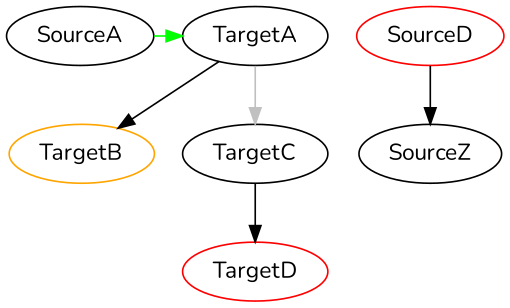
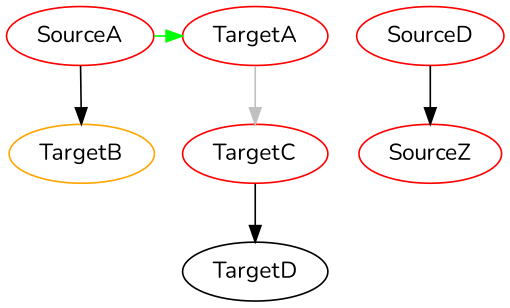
  digraph {
    fontname=Nunito
    node [fontname=Nunito]
    edge [fontname=Nunito]
-   SourceA
-   TargetA
+   SourceA [color=red]
+   TargetA [color=red]
    TargetB [color=orange]
-   TargetC
-   TargetD [color=red]
+   TargetC [color=red]
+   TargetD
    SourceD [color=red]
-   SourceZ [color=black]
+   SourceZ [color=red]
    subgraph sub_1 {
      rank=same
      SourceA
      TargetA
    }
    SourceA -> TargetA [color=green constraint=false style=solid]
-   TargetA -> TargetB
+   SourceA -> TargetB
    TargetA -> TargetC [color=gray]
    TargetC -> TargetD
    SourceD -> SourceZ
  }
